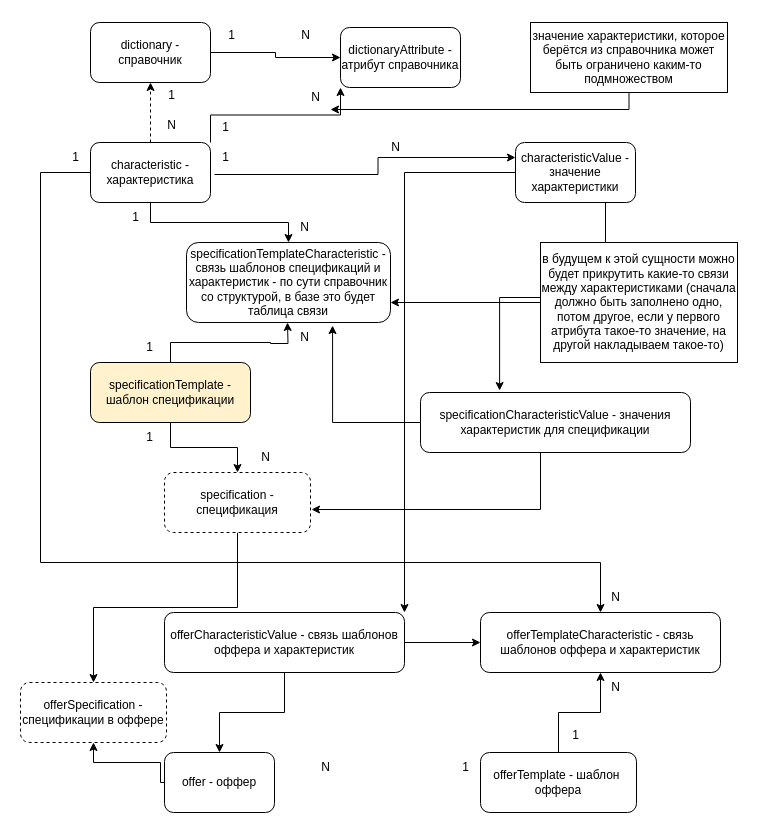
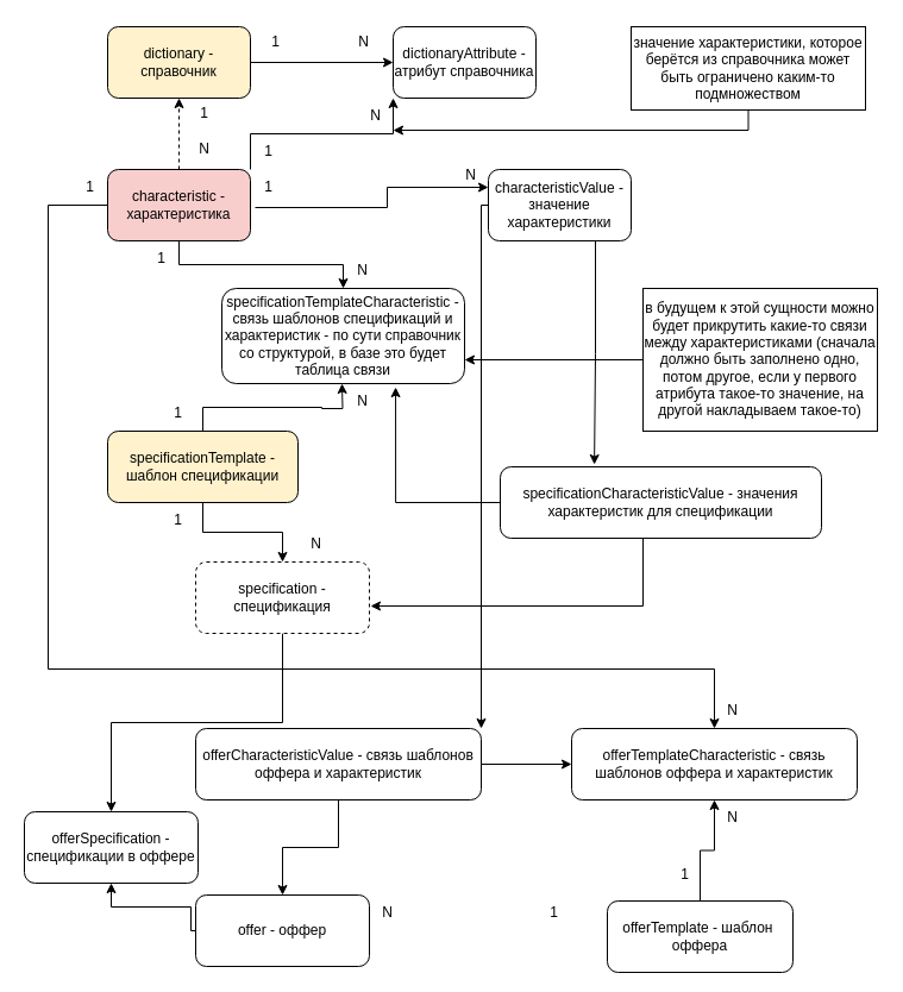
  <mxCell id="0" />
  <mxCell id="1" parent="0" />
  <mxCell id="2" style="edgeStyle=orthogonalEdgeStyle;rounded=0;orthogonalLoop=1;jettySize=auto;html=1;exitX=1;exitY=0.5;exitDx=0;exitDy=0;entryX=0;entryY=0.5;entryDx=0;entryDy=0;" parent="1" source="3" target="4" edge="1"><mxGeometry relative="1" as="geometry" /></mxCell>
- <mxCell id="3" value="dictionary - справочник" style="rounded=1;whiteSpace=wrap;html=1;" parent="1" vertex="1"><mxGeometry x="90" y="22" width="120" height="60" as="geometry" /></mxCell>
- <mxCell id="4" value="&lt;div&gt;dictionaryAttribute - атрибут справочника&lt;/div&gt;" style="rounded=1;whiteSpace=wrap;html=1;" parent="1" vertex="1"><mxGeometry x="340" y="27" width="120" height="60" as="geometry" /></mxCell>
+ <mxCell id="3" value="dictionary - справочник" style="rounded=1;whiteSpace=wrap;html=1;fillColor=#fff2cc;" parent="1" vertex="1"><mxGeometry x="90" y="22" width="120" height="60" as="geometry" /></mxCell>
+ <mxCell id="4" value="&lt;div&gt;dictionaryAttribute - атрибут справочника&lt;/div&gt;" style="rounded=1;whiteSpace=wrap;html=1;" parent="1" vertex="1"><mxGeometry x="330" y="22" width="120" height="60" as="geometry" /></mxCell>
  <mxCell id="5" style="edgeStyle=orthogonalEdgeStyle;rounded=0;orthogonalLoop=1;jettySize=auto;html=1;entryX=0.5;entryY=1;entryDx=0;entryDy=0;dashed=1;" parent="1" source="9" target="3" edge="1"><mxGeometry relative="1" as="geometry" /></mxCell>
  <mxCell id="6" style="edgeStyle=orthogonalEdgeStyle;rounded=0;orthogonalLoop=1;jettySize=auto;html=1;exitX=1;exitY=0;exitDx=0;exitDy=0;entryX=0;entryY=1;entryDx=0;entryDy=0;" parent="1" source="9" target="4" edge="1"><mxGeometry relative="1" as="geometry" /></mxCell>
  <mxCell id="7" style="edgeStyle=orthogonalEdgeStyle;rounded=0;orthogonalLoop=1;jettySize=auto;html=1;exitX=0.5;exitY=1;exitDx=0;exitDy=0;entryX=0.5;entryY=0;entryDx=0;entryDy=0;" parent="1" source="9" target="27" edge="1"><mxGeometry relative="1" as="geometry" /></mxCell>
  <mxCell id="8" style="edgeStyle=orthogonalEdgeStyle;rounded=0;orthogonalLoop=1;jettySize=auto;html=1;exitX=0;exitY=0.5;exitDx=0;exitDy=0;entryX=0.5;entryY=0;entryDx=0;entryDy=0;" parent="1" source="9" target="47" edge="1"><mxGeometry relative="1" as="geometry"><Array as="points"><mxPoint x="40" y="172" /><mxPoint x="40" y="562" /><mxPoint x="600" y="562" /></Array></mxGeometry></mxCell>
- <mxCell id="9" value="&lt;div&gt;characteristic - характеристика&lt;/div&gt;" style="rounded=1;whiteSpace=wrap;html=1;" parent="1" vertex="1"><mxGeometry x="90" y="142" width="120" height="60" as="geometry" /></mxCell>
+ <mxCell id="9" value="&lt;div&gt;characteristic - характеристика&lt;/div&gt;" style="rounded=1;whiteSpace=wrap;html=1;fillColor=#f8cecc;" parent="1" vertex="1"><mxGeometry x="90" y="142" width="120" height="60" as="geometry" /></mxCell>
  <mxCell id="10" value="1" style="text;html=1;align=center;verticalAlign=middle;resizable=0;points=[];autosize=1;strokeColor=none;fillColor=none;" parent="1" vertex="1"><mxGeometry x="216" y="20" width="30" height="30" as="geometry" /></mxCell>
  <mxCell id="11" value="N" style="text;html=1;align=center;verticalAlign=middle;resizable=0;points=[];autosize=1;strokeColor=none;fillColor=none;" parent="1" vertex="1"><mxGeometry x="290" y="20" width="30" height="30" as="geometry" /></mxCell>
  <mxCell id="12" style="edgeStyle=orthogonalEdgeStyle;rounded=0;orthogonalLoop=1;jettySize=auto;html=1;exitX=0.75;exitY=1;exitDx=0;exitDy=0;entryX=0.293;entryY=-0.033;entryDx=0;entryDy=0;entryPerimeter=0;" parent="1" source="14" target="40" edge="1"><mxGeometry relative="1" as="geometry"><mxPoint x="500" y="382" as="targetPoint" /></mxGeometry></mxCell>
  <mxCell id="13" style="edgeStyle=orthogonalEdgeStyle;rounded=0;orthogonalLoop=1;jettySize=auto;html=1;entryX=1;entryY=0;entryDx=0;entryDy=0;" parent="1" source="14" target="54" edge="1"><mxGeometry relative="1" as="geometry"><Array as="points"><mxPoint x="404" y="172" /></Array></mxGeometry></mxCell>
- <mxCell id="14" value="characteristicValue - значение характеристики" style="rounded=1;whiteSpace=wrap;html=1;" parent="1" vertex="1"><mxGeometry x="515" y="142" width="120" height="60" as="geometry" /></mxCell>
+ <mxCell id="14" value="characteristicValue - значение характеристики" style="rounded=1;whiteSpace=wrap;html=1;" parent="1" vertex="1"><mxGeometry x="410" y="142" width="120" height="60" as="geometry" /></mxCell>
  <mxCell id="15" style="edgeStyle=orthogonalEdgeStyle;rounded=0;orthogonalLoop=1;jettySize=auto;html=1;entryX=0;entryY=0.25;entryDx=0;entryDy=0;exitX=0.133;exitY=1.067;exitDx=0;exitDy=0;exitPerimeter=0;" edge="1" parent="1" source="16" target="14"><mxGeometry relative="1" as="geometry" /></mxCell>
  <mxCell id="16" value="1" style="text;html=1;align=center;verticalAlign=middle;resizable=0;points=[];autosize=1;strokeColor=none;fillColor=none;" parent="1" vertex="1"><mxGeometry x="210" y="142" width="30" height="30" as="geometry" /></mxCell>
  <mxCell id="17" value="&lt;div&gt;N&lt;/div&gt;" style="text;html=1;align=center;verticalAlign=middle;resizable=0;points=[];autosize=1;strokeColor=none;fillColor=none;" parent="1" vertex="1"><mxGeometry x="380" y="132" width="30" height="30" as="geometry" /></mxCell>
  <mxCell id="18" value="N" style="text;html=1;align=center;verticalAlign=middle;resizable=0;points=[];autosize=1;strokeColor=none;fillColor=none;" parent="1" vertex="1"><mxGeometry x="156" y="110" width="30" height="30" as="geometry" /></mxCell>
  <mxCell id="19" value="1" style="text;html=1;align=center;verticalAlign=middle;resizable=0;points=[];autosize=1;strokeColor=none;fillColor=none;" parent="1" vertex="1"><mxGeometry x="156" y="80" width="30" height="30" as="geometry" /></mxCell>
  <mxCell id="20" value="1" style="text;html=1;align=center;verticalAlign=middle;resizable=0;points=[];autosize=1;strokeColor=none;fillColor=none;" parent="1" vertex="1"><mxGeometry x="210" y="112" width="30" height="30" as="geometry" /></mxCell>
  <mxCell id="21" value="N" style="text;html=1;align=center;verticalAlign=middle;resizable=0;points=[];autosize=1;strokeColor=none;fillColor=none;" parent="1" vertex="1"><mxGeometry x="300" y="82" width="30" height="30" as="geometry" /></mxCell>
  <mxCell id="22" style="edgeStyle=orthogonalEdgeStyle;rounded=0;orthogonalLoop=1;jettySize=auto;html=1;entryX=1;entryY=0.9;entryDx=0;entryDy=0;entryPerimeter=0;" parent="1" source="23" target="21" edge="1"><mxGeometry relative="1" as="geometry"><Array as="points"><mxPoint x="629" y="109" /></Array></mxGeometry></mxCell>
  <mxCell id="23" value="значение характеристики, которое берётся из справочника может быть ограничено каким-то подмножеством" style="rounded=0;whiteSpace=wrap;html=1;" parent="1" vertex="1"><mxGeometry x="530" y="22" width="197" height="70" as="geometry" /></mxCell>
  <mxCell id="24" style="edgeStyle=orthogonalEdgeStyle;rounded=0;orthogonalLoop=1;jettySize=auto;html=1;exitX=0.5;exitY=0;exitDx=0;exitDy=0;entryX=0.5;entryY=1;entryDx=0;entryDy=0;" parent="1" source="26" edge="1"><mxGeometry relative="1" as="geometry"><mxPoint x="287" y="322" as="targetPoint" /></mxGeometry></mxCell>
  <mxCell id="25" style="edgeStyle=orthogonalEdgeStyle;rounded=0;orthogonalLoop=1;jettySize=auto;html=1;exitX=0.5;exitY=1;exitDx=0;exitDy=0;" parent="1" source="26" target="33" edge="1"><mxGeometry relative="1" as="geometry" /></mxCell>
  <mxCell id="26" value="&lt;div&gt;specificationTemplate - шаблон спецификации&lt;br&gt;&lt;/div&gt;" style="rounded=1;whiteSpace=wrap;html=1;fillColor=#fff2cc;" parent="1" vertex="1"><mxGeometry x="90" y="362" width="160" height="60" as="geometry" /></mxCell>
  <mxCell id="27" value="&lt;div&gt;specificationTemplateCharacteristic - связь шаблонов спецификаций и характеристик - по сути справочник со структурой, в базе это будет таблица связи&lt;br&gt;&lt;/div&gt;" style="rounded=1;whiteSpace=wrap;html=1;" parent="1" vertex="1"><mxGeometry x="186" y="242" width="204" height="80" as="geometry" /></mxCell>
  <mxCell id="28" value="1" style="text;html=1;align=center;verticalAlign=middle;resizable=0;points=[];autosize=1;strokeColor=none;fillColor=none;" parent="1" vertex="1"><mxGeometry x="134" y="332" width="30" height="30" as="geometry" /></mxCell>
  <mxCell id="29" value="N" style="text;html=1;align=center;verticalAlign=middle;resizable=0;points=[];autosize=1;strokeColor=none;fillColor=none;" parent="1" vertex="1"><mxGeometry x="289" y="322" width="30" height="30" as="geometry" /></mxCell>
  <mxCell id="30" value="1" style="text;html=1;align=center;verticalAlign=middle;resizable=0;points=[];autosize=1;strokeColor=none;fillColor=none;" parent="1" vertex="1"><mxGeometry x="120" y="202" width="30" height="30" as="geometry" /></mxCell>
  <mxCell id="31" value="N" style="text;html=1;align=center;verticalAlign=middle;resizable=0;points=[];autosize=1;strokeColor=none;fillColor=none;" parent="1" vertex="1"><mxGeometry x="289" y="212" width="30" height="30" as="geometry" /></mxCell>
  <mxCell id="32" style="edgeStyle=orthogonalEdgeStyle;rounded=0;orthogonalLoop=1;jettySize=auto;html=1;exitX=0.5;exitY=1;exitDx=0;exitDy=0;entryX=0.5;entryY=0;entryDx=0;entryDy=0;" parent="1" source="33" target="55" edge="1"><mxGeometry relative="1" as="geometry" /></mxCell>
  <mxCell id="33" value="&lt;div&gt;specification - спецификация&lt;br&gt;&lt;/div&gt;" style="rounded=1;whiteSpace=wrap;html=1;dashed=1;" parent="1" vertex="1"><mxGeometry x="164" y="472" width="146" height="60" as="geometry" /></mxCell>
  <mxCell id="34" value="1" style="text;html=1;align=center;verticalAlign=middle;resizable=0;points=[];autosize=1;strokeColor=none;fillColor=none;" parent="1" vertex="1"><mxGeometry x="134" y="422" width="30" height="30" as="geometry" /></mxCell>
  <mxCell id="35" value="N" style="text;html=1;align=center;verticalAlign=middle;resizable=0;points=[];autosize=1;strokeColor=none;fillColor=none;" parent="1" vertex="1"><mxGeometry x="250" y="442" width="30" height="30" as="geometry" /></mxCell>
  <mxCell id="36" style="edgeStyle=orthogonalEdgeStyle;rounded=0;orthogonalLoop=1;jettySize=auto;html=1;entryX=1;entryY=0.75;entryDx=0;entryDy=0;" parent="1" source="37" target="27" edge="1"><mxGeometry relative="1" as="geometry" /></mxCell>
  <mxCell id="37" value="в будущем к этой сущности можно будет прикрутить какие-то связи между характеристиками (сначала должно быть заполнено одно, потом другое, если у первого атрибута такое-то значение, на другой накладываем такое-то)" style="rounded=0;whiteSpace=wrap;html=1;" parent="1" vertex="1"><mxGeometry x="540" y="242" width="197" height="120" as="geometry" /></mxCell>
  <mxCell id="38" style="edgeStyle=orthogonalEdgeStyle;rounded=0;orthogonalLoop=1;jettySize=auto;html=1;exitX=0;exitY=0.5;exitDx=0;exitDy=0;entryX=0.716;entryY=1.038;entryDx=0;entryDy=0;entryPerimeter=0;" parent="1" source="40" target="27" edge="1"><mxGeometry relative="1" as="geometry" /></mxCell>
  <mxCell id="39" style="edgeStyle=orthogonalEdgeStyle;rounded=0;orthogonalLoop=1;jettySize=auto;html=1;entryX=1.007;entryY=0.617;entryDx=0;entryDy=0;entryPerimeter=0;" edge="1" parent="1" source="40" target="33"><mxGeometry relative="1" as="geometry"><Array as="points"><mxPoint x="540" y="509" /></Array></mxGeometry></mxCell>
  <mxCell id="40" value="&lt;div&gt;specificationCharacteristicValue - значения характеристик для спецификации&lt;br&gt;&lt;/div&gt;" style="rounded=1;whiteSpace=wrap;html=1;" parent="1" vertex="1"><mxGeometry x="420" y="392" width="270" height="60" as="geometry" /></mxCell>
  <mxCell id="41" style="edgeStyle=orthogonalEdgeStyle;rounded=0;orthogonalLoop=1;jettySize=auto;html=1;entryX=0.5;entryY=1;entryDx=0;entryDy=0;" parent="1" source="42" target="55" edge="1"><mxGeometry relative="1" as="geometry"><Array as="points"><mxPoint x="160" y="782" /><mxPoint x="160" y="762" /><mxPoint x="93" y="762" /></Array></mxGeometry></mxCell>
- <mxCell id="42" value="&lt;div&gt;offer - оффер&lt;br&gt;&lt;/div&gt;" style="rounded=1;whiteSpace=wrap;html=1;" parent="1" vertex="1"><mxGeometry x="164" y="752" width="110" height="60" as="geometry" /></mxCell>
+ <mxCell id="42" value="&lt;div&gt;offer - оффер&lt;br&gt;&lt;/div&gt;" style="rounded=1;whiteSpace=wrap;html=1;" parent="1" vertex="1"><mxGeometry x="164" y="752" width="146" height="60" as="geometry" /></mxCell>
  <mxCell id="43" style="edgeStyle=orthogonalEdgeStyle;rounded=0;orthogonalLoop=1;jettySize=auto;html=1;entryX=0.5;entryY=1;entryDx=0;entryDy=0;" parent="1" source="44" target="47" edge="1"><mxGeometry relative="1" as="geometry" /></mxCell>
- <mxCell id="44" value="&lt;div&gt;offerTemplate - шаблон&amp;nbsp; оффера&lt;br&gt;&lt;/div&gt;" style="rounded=1;whiteSpace=wrap;html=1;" parent="1" vertex="1"><mxGeometry x="480" y="752" width="156" height="60" as="geometry" /></mxCell>
+ <mxCell id="44" value="&lt;div&gt;offerTemplate - шаблон&amp;nbsp; оффера&lt;br&gt;&lt;/div&gt;" style="rounded=1;whiteSpace=wrap;html=1;" parent="1" vertex="1"><mxGeometry x="510" y="757" width="156" height="60" as="geometry" /></mxCell>
  <mxCell id="45" value="1" style="text;html=1;align=center;verticalAlign=middle;resizable=0;points=[];autosize=1;strokeColor=none;fillColor=none;" parent="1" vertex="1"><mxGeometry x="450" y="752" width="30" height="30" as="geometry" /></mxCell>
  <mxCell id="46" value="N" style="text;html=1;align=center;verticalAlign=middle;resizable=0;points=[];autosize=1;strokeColor=none;fillColor=none;" parent="1" vertex="1"><mxGeometry x="310" y="752" width="30" height="30" as="geometry" /></mxCell>
  <mxCell id="47" value="&lt;div&gt;offerTemplateCharacteristic - связь шаблонов оффера и характеристик&lt;br&gt;&lt;/div&gt;" style="rounded=1;whiteSpace=wrap;html=1;" parent="1" vertex="1"><mxGeometry x="480" y="612" width="240" height="60" as="geometry" /></mxCell>
  <mxCell id="48" value="1" style="text;html=1;align=center;verticalAlign=middle;resizable=0;points=[];autosize=1;strokeColor=none;fillColor=none;" parent="1" vertex="1"><mxGeometry x="560" y="720" width="30" height="30" as="geometry" /></mxCell>
  <mxCell id="49" value="N" style="text;html=1;align=center;verticalAlign=middle;resizable=0;points=[];autosize=1;strokeColor=none;fillColor=none;" parent="1" vertex="1"><mxGeometry x="600" y="672" width="30" height="30" as="geometry" /></mxCell>
  <mxCell id="50" value="1" style="text;html=1;align=center;verticalAlign=middle;resizable=0;points=[];autosize=1;strokeColor=none;fillColor=none;" parent="1" vertex="1"><mxGeometry x="60" y="142" width="30" height="30" as="geometry" /></mxCell>
  <mxCell id="51" value="N" style="text;html=1;align=center;verticalAlign=middle;resizable=0;points=[];autosize=1;strokeColor=none;fillColor=none;" parent="1" vertex="1"><mxGeometry x="600" y="582" width="30" height="30" as="geometry" /></mxCell>
  <mxCell id="52" style="edgeStyle=orthogonalEdgeStyle;rounded=0;orthogonalLoop=1;jettySize=auto;html=1;" parent="1" source="54" target="47" edge="1"><mxGeometry relative="1" as="geometry" /></mxCell>
  <mxCell id="53" style="edgeStyle=orthogonalEdgeStyle;rounded=0;orthogonalLoop=1;jettySize=auto;html=1;" parent="1" source="54" target="42" edge="1"><mxGeometry relative="1" as="geometry" /></mxCell>
  <mxCell id="54" value="&lt;div&gt;offerCharacteristicValue - связь шаблонов оффера и характеристик&lt;br&gt;&lt;/div&gt;" style="rounded=1;whiteSpace=wrap;html=1;" parent="1" vertex="1"><mxGeometry x="164" y="612" width="240" height="60" as="geometry" /></mxCell>
- <mxCell id="55" value="&lt;div&gt;offerSpecification - спецификации в оффере&lt;br&gt;&lt;/div&gt;" style="rounded=1;whiteSpace=wrap;html=1;dashed=1;" parent="1" vertex="1"><mxGeometry x="20" y="682" width="146" height="60" as="geometry" /></mxCell>
+ <mxCell id="55" value="&lt;div&gt;offerSpecification - спецификации в оффере&lt;br&gt;&lt;/div&gt;" style="rounded=1;whiteSpace=wrap;html=1;" parent="1" vertex="1"><mxGeometry x="20" y="682" width="146" height="60" as="geometry" /></mxCell>
